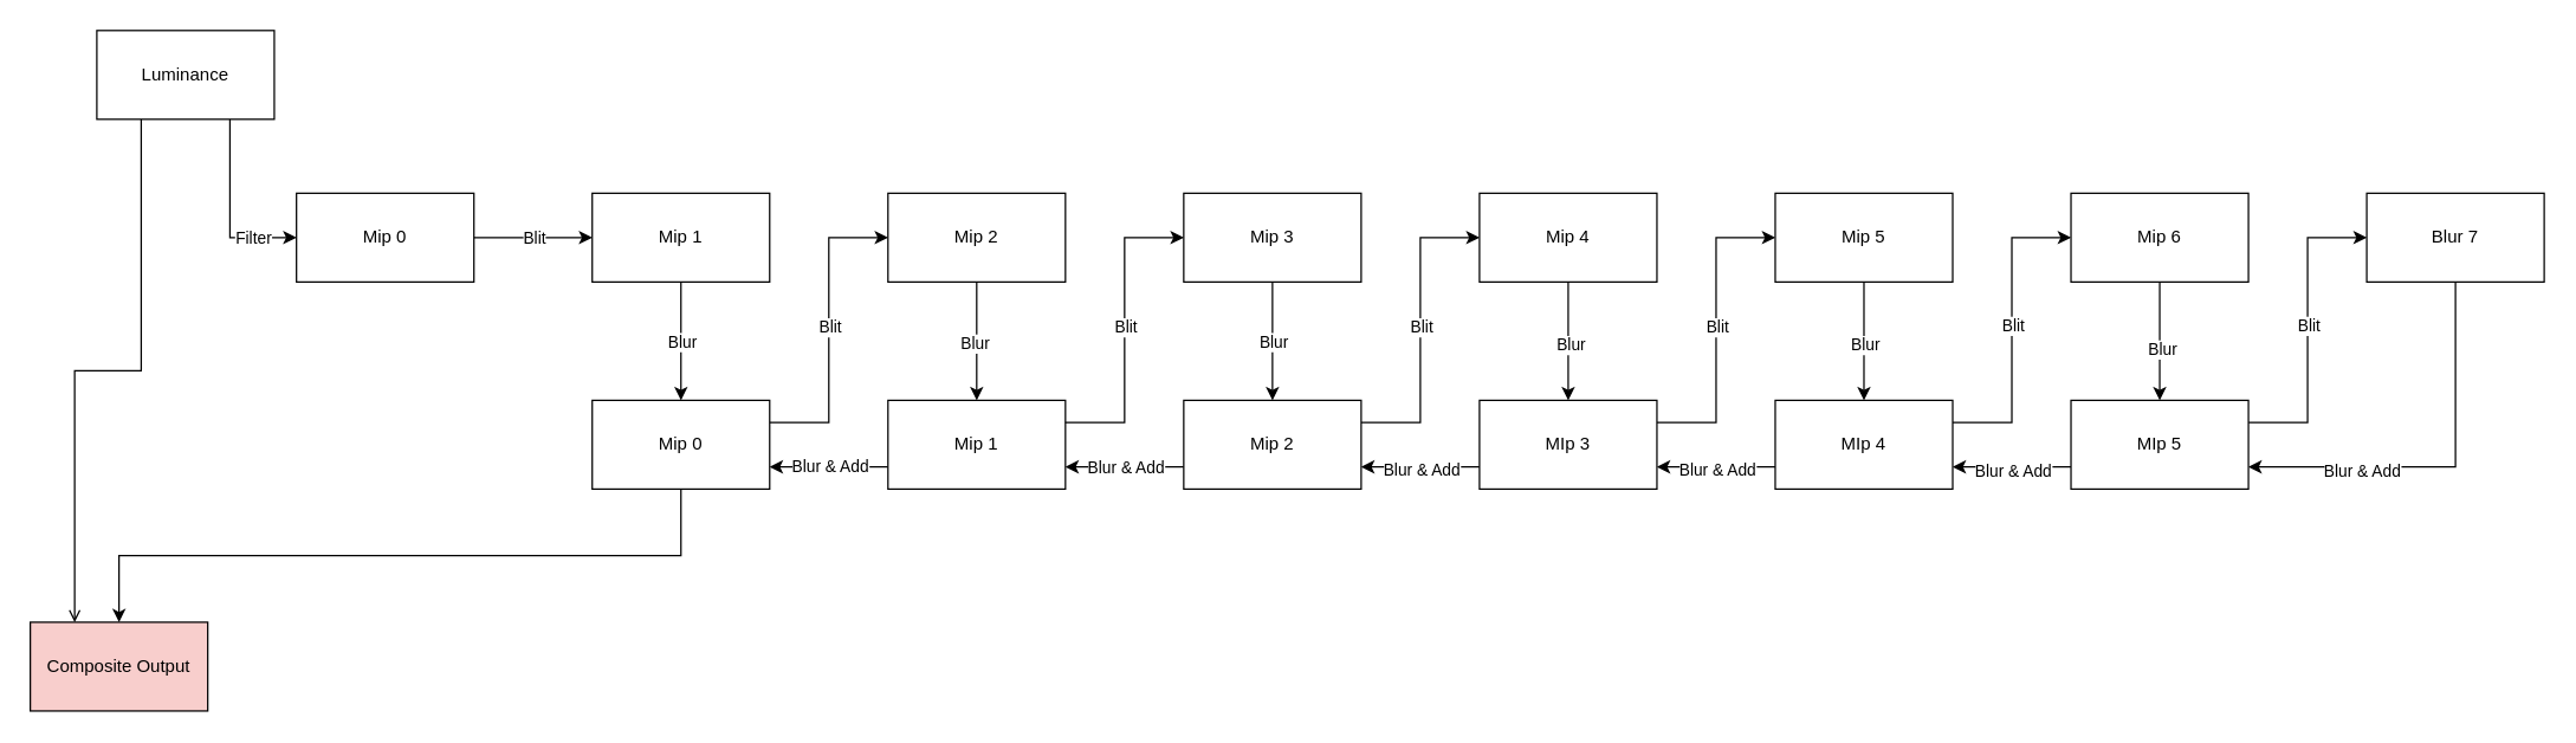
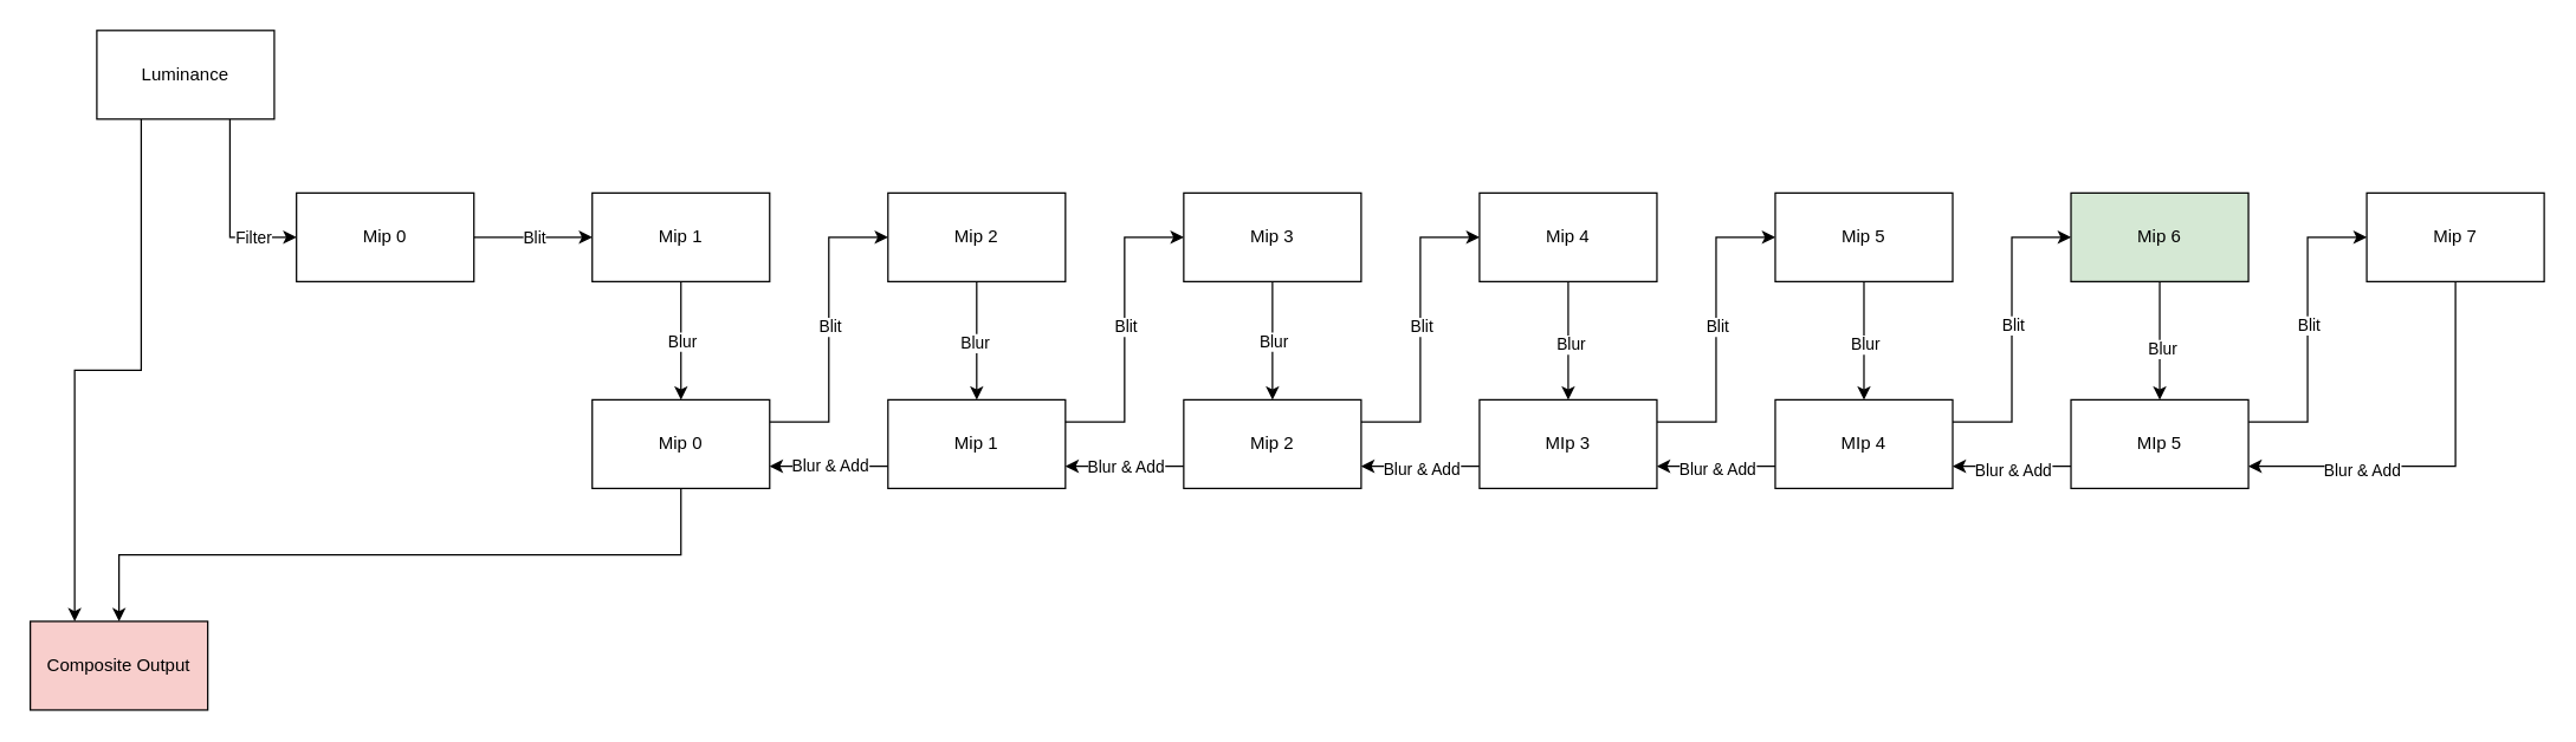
  <mxCell id="0" />
  <mxCell id="1" parent="0" />
  <mxCell id="2" style="edgeStyle=orthogonalEdgeStyle;rounded=0;orthogonalLoop=1;jettySize=auto;html=1;" edge="1" parent="1" source="4" target="7"><mxGeometry relative="1" as="geometry" /></mxCell>
  <mxCell id="3" value="Blit" style="edgeLabel;html=1;align=center;verticalAlign=middle;resizable=0;points=[];" vertex="1" connectable="0" parent="2"><mxGeometry x="-0.276" y="-3" relative="1" as="geometry"><mxPoint x="11" y="-3" as="offset" /></mxGeometry></mxCell>
  <mxCell id="4" value="Mip 0" style="rounded=0;whiteSpace=wrap;html=1;" vertex="1" parent="1"><mxGeometry x="200" y="130" width="120" height="60" as="geometry" /></mxCell>
  <mxCell id="5" style="edgeStyle=orthogonalEdgeStyle;rounded=0;orthogonalLoop=1;jettySize=auto;html=1;" edge="1" parent="1" source="7" target="29"><mxGeometry relative="1" as="geometry" /></mxCell>
  <mxCell id="6" value="Blur" style="edgeLabel;html=1;align=center;verticalAlign=middle;resizable=0;points=[];" vertex="1" connectable="0" parent="5"><mxGeometry relative="1" as="geometry"><mxPoint as="offset" /></mxGeometry></mxCell>
  <mxCell id="7" value="Mip 1" style="rounded=0;whiteSpace=wrap;html=1;" vertex="1" parent="1"><mxGeometry x="400" y="130" width="120" height="60" as="geometry" /></mxCell>
  <mxCell id="8" style="edgeStyle=orthogonalEdgeStyle;rounded=0;orthogonalLoop=1;jettySize=auto;html=1;exitX=0.5;exitY=1;exitDx=0;exitDy=0;entryX=0.5;entryY=0;entryDx=0;entryDy=0;" edge="1" parent="1" source="10" target="32"><mxGeometry relative="1" as="geometry" /></mxCell>
  <mxCell id="9" value="Blur" style="edgeLabel;html=1;align=center;verticalAlign=middle;resizable=0;points=[];" vertex="1" connectable="0" parent="8"><mxGeometry x="0.025" y="-2" relative="1" as="geometry"><mxPoint as="offset" /></mxGeometry></mxCell>
  <mxCell id="10" value="Mip 2" style="rounded=0;whiteSpace=wrap;html=1;" vertex="1" parent="1"><mxGeometry x="600" y="130" width="120" height="60" as="geometry" /></mxCell>
  <mxCell id="11" style="edgeStyle=orthogonalEdgeStyle;rounded=0;orthogonalLoop=1;jettySize=auto;html=1;exitX=0.5;exitY=1;exitDx=0;exitDy=0;entryX=0.5;entryY=0;entryDx=0;entryDy=0;" edge="1" parent="1" source="13" target="37"><mxGeometry relative="1" as="geometry" /></mxCell>
  <mxCell id="12" value="Blur" style="edgeLabel;html=1;align=center;verticalAlign=middle;resizable=0;points=[];" vertex="1" connectable="0" parent="11"><mxGeometry x="-0.025" y="1" relative="1" as="geometry"><mxPoint x="-1" y="1" as="offset" /></mxGeometry></mxCell>
  <mxCell id="13" value="Mip 3" style="rounded=0;whiteSpace=wrap;html=1;" vertex="1" parent="1"><mxGeometry x="800" y="130" width="120" height="60" as="geometry" /></mxCell>
  <mxCell id="14" style="edgeStyle=orthogonalEdgeStyle;rounded=0;orthogonalLoop=1;jettySize=auto;html=1;exitX=0.5;exitY=1;exitDx=0;exitDy=0;entryX=0.5;entryY=0;entryDx=0;entryDy=0;" edge="1" parent="1" source="16" target="42"><mxGeometry relative="1" as="geometry" /></mxCell>
  <mxCell id="15" value="Blur" style="edgeLabel;html=1;align=center;verticalAlign=middle;resizable=0;points=[];" vertex="1" connectable="0" parent="14"><mxGeometry x="0.05" y="1" relative="1" as="geometry"><mxPoint as="offset" /></mxGeometry></mxCell>
  <mxCell id="16" value="Mip 4" style="rounded=0;whiteSpace=wrap;html=1;" vertex="1" parent="1"><mxGeometry x="1000" y="130" width="120" height="60" as="geometry" /></mxCell>
  <mxCell id="17" style="edgeStyle=orthogonalEdgeStyle;rounded=0;orthogonalLoop=1;jettySize=auto;html=1;exitX=0.5;exitY=1;exitDx=0;exitDy=0;" edge="1" parent="1" source="19" target="47"><mxGeometry relative="1" as="geometry" /></mxCell>
  <mxCell id="18" value="Blur" style="edgeLabel;html=1;align=center;verticalAlign=middle;resizable=0;points=[];" vertex="1" connectable="0" parent="17"><mxGeometry x="0.05" relative="1" as="geometry"><mxPoint as="offset" /></mxGeometry></mxCell>
  <mxCell id="19" value="Mip 5" style="rounded=0;whiteSpace=wrap;html=1;" vertex="1" parent="1"><mxGeometry x="1200" y="130" width="120" height="60" as="geometry" /></mxCell>
  <mxCell id="20" style="edgeStyle=orthogonalEdgeStyle;rounded=0;orthogonalLoop=1;jettySize=auto;html=1;exitX=0.5;exitY=1;exitDx=0;exitDy=0;entryX=0.5;entryY=0;entryDx=0;entryDy=0;" edge="1" parent="1" source="22" target="52"><mxGeometry relative="1" as="geometry" /></mxCell>
  <mxCell id="21" value="Blur" style="edgeLabel;html=1;align=center;verticalAlign=middle;resizable=0;points=[];" vertex="1" connectable="0" parent="20"><mxGeometry x="0.133" y="1" relative="1" as="geometry"><mxPoint as="offset" /></mxGeometry></mxCell>
- <mxCell id="22" value="Mip 6" style="rounded=0;whiteSpace=wrap;html=1;" vertex="1" parent="1"><mxGeometry x="1400" y="130" width="120" height="60" as="geometry" /></mxCell>
+ <mxCell id="22" value="Mip 6" style="rounded=0;whiteSpace=wrap;html=1;fillColor=#d5e8d4;" vertex="1" parent="1"><mxGeometry x="1400" y="130" width="120" height="60" as="geometry" /></mxCell>
  <mxCell id="23" style="edgeStyle=orthogonalEdgeStyle;rounded=0;orthogonalLoop=1;jettySize=auto;html=1;exitX=0.5;exitY=1;exitDx=0;exitDy=0;entryX=1;entryY=0.75;entryDx=0;entryDy=0;" edge="1" parent="1" source="25" target="52"><mxGeometry relative="1" as="geometry" /></mxCell>
  <mxCell id="24" value="Blur &amp;amp; Add" style="edgeLabel;html=1;align=center;verticalAlign=middle;resizable=0;points=[];" vertex="1" connectable="0" parent="23"><mxGeometry x="0.429" y="2" relative="1" as="geometry"><mxPoint as="offset" /></mxGeometry></mxCell>
- <mxCell id="25" value="Blur 7" style="rounded=0;whiteSpace=wrap;html=1;" vertex="1" parent="1"><mxGeometry x="1600" y="130" width="120" height="60" as="geometry" /></mxCell>
+ <mxCell id="25" value="Mip 7" style="rounded=0;whiteSpace=wrap;html=1;" vertex="1" parent="1"><mxGeometry x="1600" y="130" width="120" height="60" as="geometry" /></mxCell>
  <mxCell id="26" style="edgeStyle=orthogonalEdgeStyle;rounded=0;orthogonalLoop=1;jettySize=auto;html=1;exitX=1;exitY=0.25;exitDx=0;exitDy=0;entryX=0;entryY=0.5;entryDx=0;entryDy=0;" edge="1" parent="1" source="29" target="10"><mxGeometry relative="1" as="geometry" /></mxCell>
  <mxCell id="27" value="Blit" style="edgeLabel;html=1;align=center;verticalAlign=middle;resizable=0;points=[];" vertex="1" connectable="0" parent="26"><mxGeometry x="-0.015" y="-2" relative="1" as="geometry"><mxPoint x="-2" y="-4" as="offset" /></mxGeometry></mxCell>
  <mxCell id="28" style="edgeStyle=orthogonalEdgeStyle;rounded=0;orthogonalLoop=1;jettySize=auto;html=1;exitX=0.5;exitY=1;exitDx=0;exitDy=0;entryX=0.5;entryY=0;entryDx=0;entryDy=0;" edge="1" parent="1" source="29" target="59"><mxGeometry relative="1" as="geometry" /></mxCell>
  <mxCell id="29" value="Mip 0" style="rounded=0;whiteSpace=wrap;html=1;" vertex="1" parent="1"><mxGeometry x="400" y="270" width="120" height="60" as="geometry" /></mxCell>
  <mxCell id="30" style="edgeStyle=orthogonalEdgeStyle;rounded=0;orthogonalLoop=1;jettySize=auto;html=1;exitX=0;exitY=0.75;exitDx=0;exitDy=0;entryX=1;entryY=0.75;entryDx=0;entryDy=0;" edge="1" parent="1" source="32" target="29"><mxGeometry relative="1" as="geometry" /></mxCell>
  <mxCell id="31" value="Blur &amp;amp; Add" style="edgeLabel;html=1;align=center;verticalAlign=middle;resizable=0;points=[];" vertex="1" connectable="0" parent="30"><mxGeometry x="0.192" y="-1" relative="1" as="geometry"><mxPoint x="8" as="offset" /></mxGeometry></mxCell>
  <mxCell id="32" value="Mip 1" style="rounded=0;whiteSpace=wrap;html=1;" vertex="1" parent="1"><mxGeometry x="600" y="270" width="120" height="60" as="geometry" /></mxCell>
  <mxCell id="33" style="edgeStyle=orthogonalEdgeStyle;rounded=0;orthogonalLoop=1;jettySize=auto;html=1;exitX=1;exitY=0.25;exitDx=0;exitDy=0;entryX=0;entryY=0.5;entryDx=0;entryDy=0;" edge="1" parent="1" source="37" target="16"><mxGeometry relative="1" as="geometry" /></mxCell>
  <mxCell id="34" value="Blit" style="edgeLabel;html=1;align=center;verticalAlign=middle;resizable=0;points=[];" vertex="1" connectable="0" parent="33"><mxGeometry x="-0.047" y="-1" relative="1" as="geometry"><mxPoint x="-1" y="-7" as="offset" /></mxGeometry></mxCell>
  <mxCell id="35" style="edgeStyle=orthogonalEdgeStyle;rounded=0;orthogonalLoop=1;jettySize=auto;html=1;exitX=0;exitY=0.75;exitDx=0;exitDy=0;entryX=1;entryY=0.75;entryDx=0;entryDy=0;" edge="1" parent="1" source="37" target="32"><mxGeometry relative="1" as="geometry" /></mxCell>
  <mxCell id="36" value="Blur &amp;amp; Add" style="edgeLabel;html=1;align=center;verticalAlign=middle;resizable=0;points=[];" vertex="1" connectable="0" parent="35"><mxGeometry x="0.142" relative="1" as="geometry"><mxPoint x="6" as="offset" /></mxGeometry></mxCell>
  <mxCell id="37" value="Mip 2" style="rounded=0;whiteSpace=wrap;html=1;" vertex="1" parent="1"><mxGeometry x="800" y="270" width="120" height="60" as="geometry" /></mxCell>
  <mxCell id="38" style="edgeStyle=orthogonalEdgeStyle;rounded=0;orthogonalLoop=1;jettySize=auto;html=1;exitX=1;exitY=0.25;exitDx=0;exitDy=0;entryX=0;entryY=0.5;entryDx=0;entryDy=0;" edge="1" parent="1" source="42" target="19"><mxGeometry relative="1" as="geometry" /></mxCell>
  <mxCell id="39" value="Blit" style="edgeLabel;html=1;align=center;verticalAlign=middle;resizable=0;points=[];" vertex="1" connectable="0" parent="38"><mxGeometry x="-0.008" y="-2" relative="1" as="geometry"><mxPoint x="-2" y="-3" as="offset" /></mxGeometry></mxCell>
  <mxCell id="40" style="edgeStyle=orthogonalEdgeStyle;rounded=0;orthogonalLoop=1;jettySize=auto;html=1;exitX=0;exitY=0.75;exitDx=0;exitDy=0;entryX=1;entryY=0.75;entryDx=0;entryDy=0;" edge="1" parent="1" source="42" target="37"><mxGeometry relative="1" as="geometry" /></mxCell>
  <mxCell id="41" value="Blur &amp;amp; Add" style="edgeLabel;html=1;align=center;verticalAlign=middle;resizable=0;points=[];" vertex="1" connectable="0" parent="40"><mxGeometry x="-0.075" relative="1" as="geometry"><mxPoint x="-3" y="1" as="offset" /></mxGeometry></mxCell>
  <mxCell id="42" value="MIp 3" style="rounded=0;whiteSpace=wrap;html=1;" vertex="1" parent="1"><mxGeometry x="1000" y="270" width="120" height="60" as="geometry" /></mxCell>
  <mxCell id="43" style="edgeStyle=orthogonalEdgeStyle;rounded=0;orthogonalLoop=1;jettySize=auto;html=1;exitX=1;exitY=0.25;exitDx=0;exitDy=0;entryX=0;entryY=0.5;entryDx=0;entryDy=0;" edge="1" parent="1" source="47" target="22"><mxGeometry relative="1" as="geometry" /></mxCell>
  <mxCell id="44" value="Blit" style="edgeLabel;html=1;align=center;verticalAlign=middle;resizable=0;points=[];" vertex="1" connectable="0" parent="43"><mxGeometry x="0.037" relative="1" as="geometry"><mxPoint as="offset" /></mxGeometry></mxCell>
  <mxCell id="45" style="edgeStyle=orthogonalEdgeStyle;rounded=0;orthogonalLoop=1;jettySize=auto;html=1;exitX=0;exitY=0.75;exitDx=0;exitDy=0;entryX=1;entryY=0.75;entryDx=0;entryDy=0;" edge="1" parent="1" source="47" target="42"><mxGeometry relative="1" as="geometry" /></mxCell>
  <mxCell id="46" value="Blur &amp;amp; Add" style="edgeLabel;html=1;align=center;verticalAlign=middle;resizable=0;points=[];" vertex="1" connectable="0" parent="45"><mxGeometry y="1" relative="1" as="geometry"><mxPoint as="offset" /></mxGeometry></mxCell>
  <mxCell id="47" value="MIp 4" style="rounded=0;whiteSpace=wrap;html=1;" vertex="1" parent="1"><mxGeometry x="1200" y="270" width="120" height="60" as="geometry" /></mxCell>
  <mxCell id="48" style="edgeStyle=orthogonalEdgeStyle;rounded=0;orthogonalLoop=1;jettySize=auto;html=1;exitX=1;exitY=0.25;exitDx=0;exitDy=0;entryX=0;entryY=0.5;entryDx=0;entryDy=0;" edge="1" parent="1" source="52" target="25"><mxGeometry relative="1" as="geometry" /></mxCell>
  <mxCell id="49" value="Blit" style="edgeLabel;html=1;align=center;verticalAlign=middle;resizable=0;points=[];" vertex="1" connectable="0" parent="48"><mxGeometry x="0.037" relative="1" as="geometry"><mxPoint as="offset" /></mxGeometry></mxCell>
  <mxCell id="50" style="edgeStyle=orthogonalEdgeStyle;rounded=0;orthogonalLoop=1;jettySize=auto;html=1;exitX=0;exitY=0.75;exitDx=0;exitDy=0;entryX=1;entryY=0.75;entryDx=0;entryDy=0;" edge="1" parent="1" source="52" target="47"><mxGeometry relative="1" as="geometry" /></mxCell>
  <mxCell id="51" value="Blur &amp;amp; Add" style="edgeLabel;html=1;align=center;verticalAlign=middle;resizable=0;points=[];" vertex="1" connectable="0" parent="50"><mxGeometry x="0.325" y="2" relative="1" as="geometry"><mxPoint x="13" as="offset" /></mxGeometry></mxCell>
  <mxCell id="52" value="MIp 5" style="rounded=0;whiteSpace=wrap;html=1;" vertex="1" parent="1"><mxGeometry x="1400" y="270" width="120" height="60" as="geometry" /></mxCell>
  <mxCell id="53" style="edgeStyle=orthogonalEdgeStyle;rounded=0;orthogonalLoop=1;jettySize=auto;html=1;exitX=1;exitY=0.25;exitDx=0;exitDy=0;entryX=0;entryY=0.5;entryDx=0;entryDy=0;" edge="1" parent="1" source="32" target="13"><mxGeometry relative="1" as="geometry"><mxPoint x="719.5" y="305" as="sourcePoint" /><mxPoint x="799.5" y="180" as="targetPoint" /></mxGeometry></mxCell>
  <mxCell id="54" value="Blit" style="edgeLabel;html=1;align=center;verticalAlign=middle;resizable=0;points=[];" vertex="1" connectable="0" parent="53"><mxGeometry x="-0.015" y="-2" relative="1" as="geometry"><mxPoint x="-2" y="-4" as="offset" /></mxGeometry></mxCell>
  <mxCell id="55" style="edgeStyle=orthogonalEdgeStyle;rounded=0;orthogonalLoop=1;jettySize=auto;html=1;exitX=0.75;exitY=1;exitDx=0;exitDy=0;entryX=0;entryY=0.5;entryDx=0;entryDy=0;" edge="1" parent="1" source="58" target="4"><mxGeometry relative="1" as="geometry" /></mxCell>
  <mxCell id="56" value="Filter" style="edgeLabel;html=1;align=center;verticalAlign=middle;resizable=0;points=[];" vertex="1" connectable="0" parent="55"><mxGeometry x="0.304" y="1" relative="1" as="geometry"><mxPoint x="13" y="1" as="offset" /></mxGeometry></mxCell>
- <mxCell id="57" style="edgeStyle=orthogonalEdgeStyle;rounded=0;orthogonalLoop=1;jettySize=auto;html=1;exitX=0.25;exitY=1;exitDx=0;exitDy=0;entryX=0.25;entryY=0;entryDx=0;entryDy=0;endArrow=open;" edge="1" parent="1" source="58" target="59"><mxGeometry relative="1" as="geometry" /></mxCell>
+ <mxCell id="57" style="edgeStyle=orthogonalEdgeStyle;rounded=0;orthogonalLoop=1;jettySize=auto;html=1;exitX=0.25;exitY=1;exitDx=0;exitDy=0;entryX=0.25;entryY=0;entryDx=0;entryDy=0;" edge="1" parent="1" source="58" target="59"><mxGeometry relative="1" as="geometry" /></mxCell>
  <mxCell id="58" value="Luminance" style="rounded=0;whiteSpace=wrap;html=1;" vertex="1" parent="1"><mxGeometry x="65" y="20" width="120" height="60" as="geometry" /></mxCell>
  <mxCell id="59" value="Composite Output" style="rounded=0;whiteSpace=wrap;html=1;fillColor=#f8cecc;" vertex="1" parent="1"><mxGeometry x="20" y="420" width="120" height="60" as="geometry" /></mxCell>
